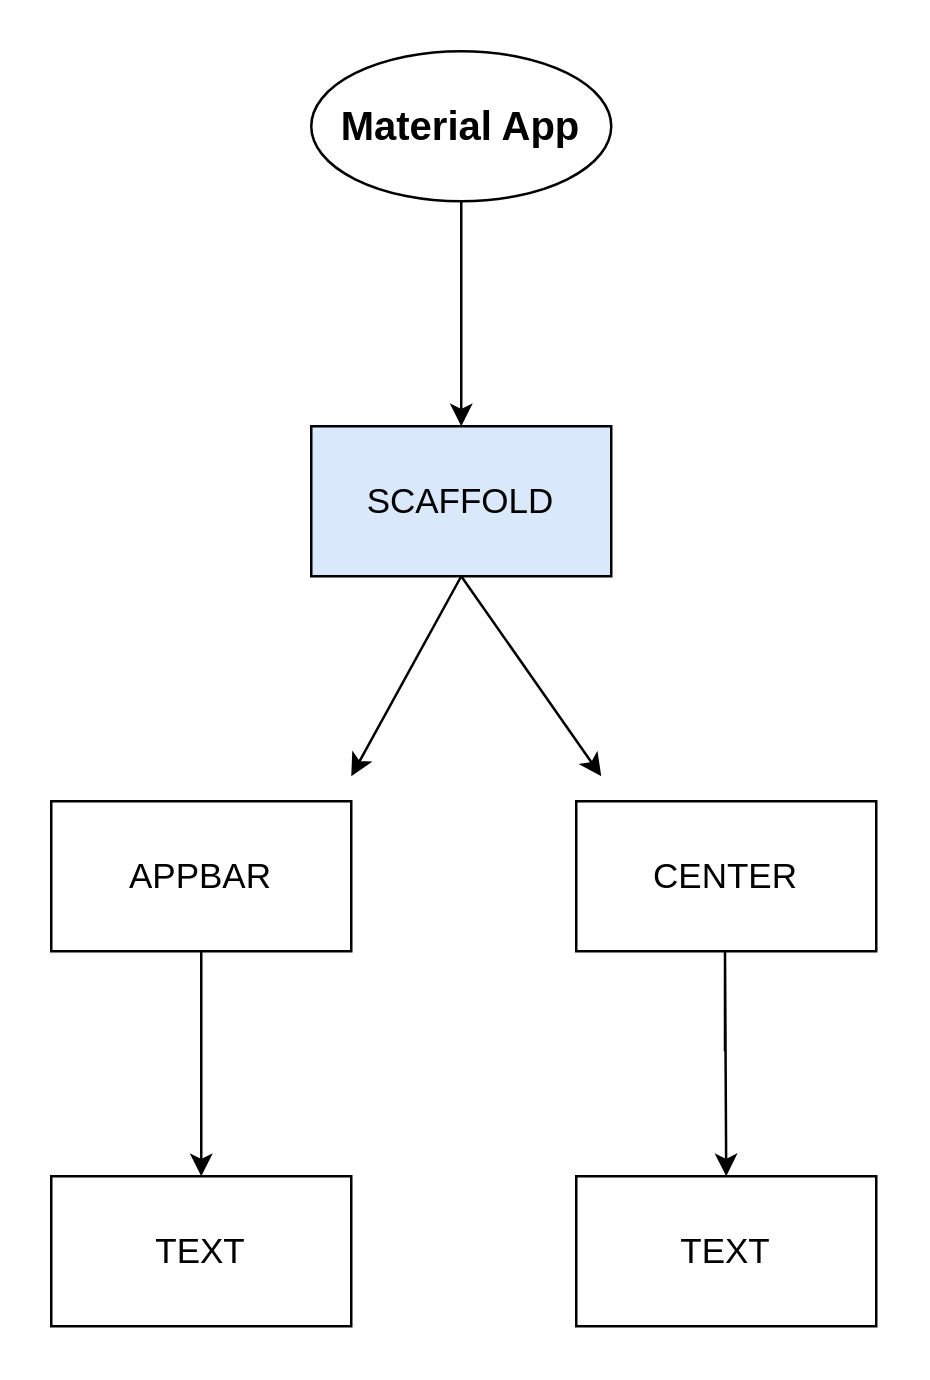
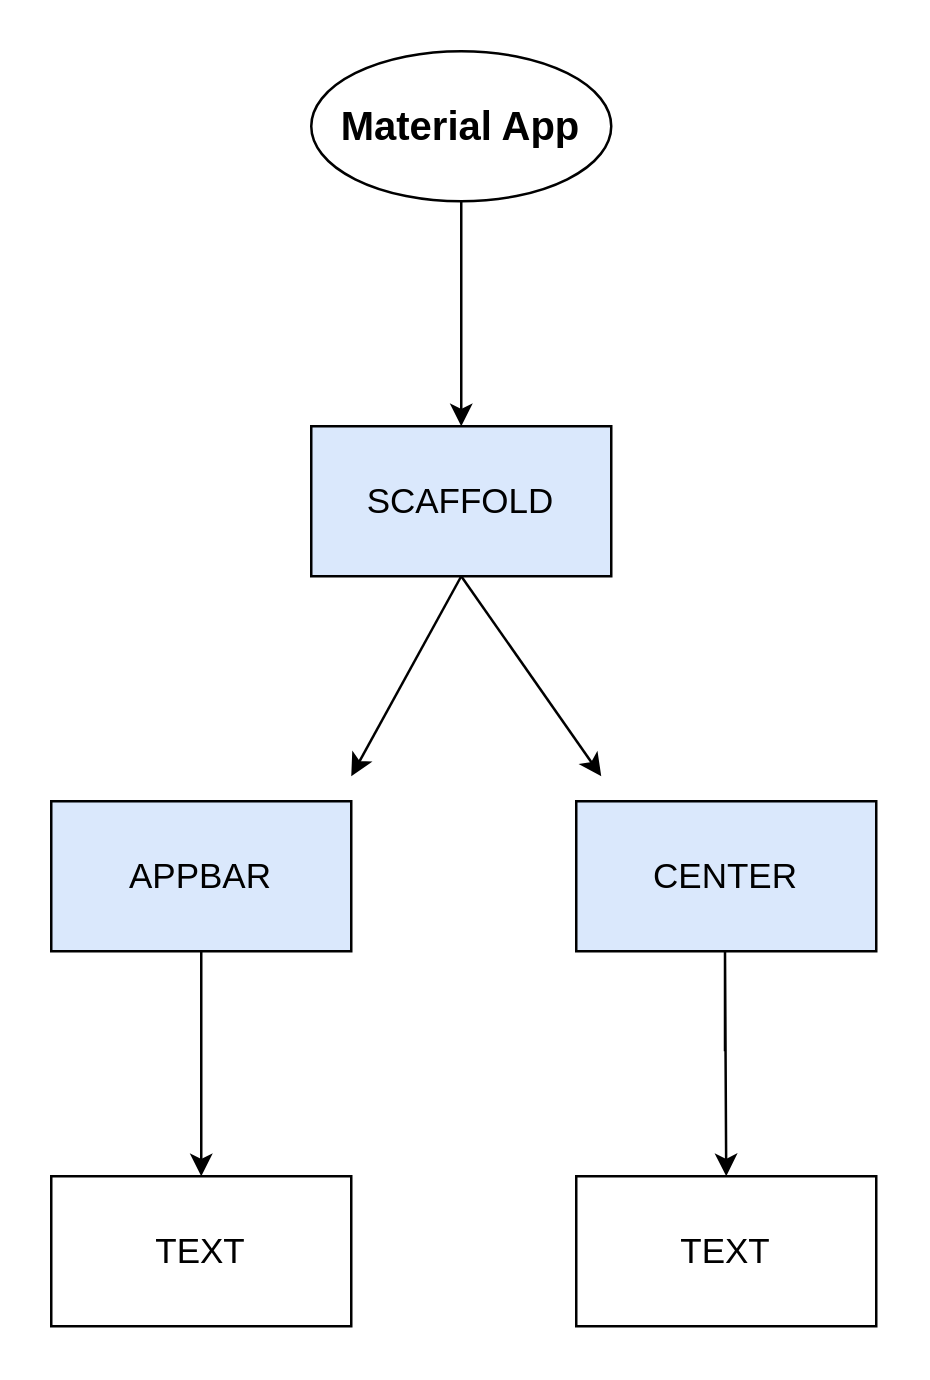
  <mxCell id="0" />
  <mxCell id="1" parent="0" />
  <mxCell id="2" value="&lt;font style=&quot;vertical-align: inherit;&quot;&gt;&lt;font style=&quot;vertical-align: inherit;&quot;&gt;&lt;b&gt;&lt;font style=&quot;font-size: 16px;&quot;&gt;Material App&lt;/font&gt;&lt;/b&gt;&lt;/font&gt;&lt;/font&gt;" style="ellipse;whiteSpace=wrap;html=1;" vertex="1" parent="1"><mxGeometry x="124" y="20" width="120" height="60" as="geometry" /></mxCell>
  <mxCell id="3" value="" style="endArrow=classic;html=1;rounded=0;" edge="1" parent="1"><mxGeometry width="50" height="50" relative="1" as="geometry"><mxPoint x="184" y="120" as="sourcePoint" /><mxPoint x="184" y="170" as="targetPoint" /><Array as="points"><mxPoint x="184" y="80" /></Array></mxGeometry></mxCell>
  <mxCell id="4" value="&lt;font style=&quot;vertical-align: inherit;&quot;&gt;&lt;font style=&quot;vertical-align: inherit; font-size: 14px;&quot;&gt;SCAFFOLD&lt;/font&gt;&lt;/font&gt;" style="rounded=0;whiteSpace=wrap;html=1;fillColor=#dae8fc;" vertex="1" parent="1"><mxGeometry x="124" y="170" width="120" height="60" as="geometry" /></mxCell>
- <mxCell id="5" value="&lt;font style=&quot;vertical-align: inherit;&quot;&gt;&lt;font style=&quot;vertical-align: inherit; font-size: 14px;&quot;&gt;APPBAR&lt;/font&gt;&lt;/font&gt;" style="rounded=0;whiteSpace=wrap;html=1;" vertex="1" parent="1"><mxGeometry x="20" y="320" width="120" height="60" as="geometry" /></mxCell>
- <mxCell id="6" value="&lt;font style=&quot;vertical-align: inherit;&quot;&gt;&lt;font style=&quot;vertical-align: inherit; font-size: 14px;&quot;&gt;&lt;font style=&quot;vertical-align: inherit;&quot;&gt;&lt;font style=&quot;vertical-align: inherit;&quot;&gt;CENTER&lt;/font&gt;&lt;/font&gt;&lt;/font&gt;&lt;/font&gt;" style="rounded=0;whiteSpace=wrap;html=1;" vertex="1" parent="1"><mxGeometry x="230" y="320" width="120" height="60" as="geometry" /></mxCell>
+ <mxCell id="5" value="&lt;font style=&quot;vertical-align: inherit;&quot;&gt;&lt;font style=&quot;vertical-align: inherit; font-size: 14px;&quot;&gt;APPBAR&lt;/font&gt;&lt;/font&gt;" style="rounded=0;whiteSpace=wrap;html=1;fillColor=#dae8fc;" vertex="1" parent="1"><mxGeometry x="20" y="320" width="120" height="60" as="geometry" /></mxCell>
+ <mxCell id="6" value="&lt;font style=&quot;vertical-align: inherit;&quot;&gt;&lt;font style=&quot;vertical-align: inherit; font-size: 14px;&quot;&gt;&lt;font style=&quot;vertical-align: inherit;&quot;&gt;&lt;font style=&quot;vertical-align: inherit;&quot;&gt;CENTER&lt;/font&gt;&lt;/font&gt;&lt;/font&gt;&lt;/font&gt;" style="rounded=0;whiteSpace=wrap;html=1;fillColor=#dae8fc;" vertex="1" parent="1"><mxGeometry x="230" y="320" width="120" height="60" as="geometry" /></mxCell>
  <mxCell id="7" value="" style="endArrow=classic;html=1;rounded=0;" edge="1" parent="1"><mxGeometry width="50" height="50" relative="1" as="geometry"><mxPoint x="184" y="230" as="sourcePoint" /><mxPoint x="240" y="310" as="targetPoint" /></mxGeometry></mxCell>
  <mxCell id="8" value="" style="endArrow=classic;html=1;rounded=0;" edge="1" parent="1"><mxGeometry width="50" height="50" relative="1" as="geometry"><mxPoint x="184" y="230" as="sourcePoint" /><mxPoint x="140" y="310" as="targetPoint" /></mxGeometry></mxCell>
  <mxCell id="9" value="&lt;font style=&quot;vertical-align: inherit;&quot;&gt;&lt;font style=&quot;vertical-align: inherit; font-size: 14px;&quot;&gt;TEXT&lt;/font&gt;&lt;/font&gt;" style="rounded=0;whiteSpace=wrap;html=1;" vertex="1" parent="1"><mxGeometry x="20" y="470" width="120" height="60" as="geometry" /></mxCell>
  <mxCell id="10" value="" style="endArrow=classic;html=1;rounded=0;" edge="1" parent="1"><mxGeometry width="50" height="50" relative="1" as="geometry"><mxPoint x="80" y="420" as="sourcePoint" /><mxPoint x="80" y="470" as="targetPoint" /><Array as="points"><mxPoint x="80" y="380" /></Array></mxGeometry></mxCell>
  <mxCell id="11" value="" style="endArrow=classic;html=1;rounded=0;entryX=0.5;entryY=0;entryDx=0;entryDy=0;" edge="1" parent="1" target="12"><mxGeometry width="50" height="50" relative="1" as="geometry"><mxPoint x="289.5" y="420" as="sourcePoint" /><mxPoint x="290" y="460" as="targetPoint" /><Array as="points"><mxPoint x="289.5" y="380" /></Array></mxGeometry></mxCell>
  <mxCell id="12" value="&lt;font style=&quot;vertical-align: inherit;&quot;&gt;&lt;font style=&quot;vertical-align: inherit; font-size: 14px;&quot;&gt;TEXT&lt;/font&gt;&lt;/font&gt;" style="rounded=0;whiteSpace=wrap;html=1;" vertex="1" parent="1"><mxGeometry x="230" y="470" width="120" height="60" as="geometry" /></mxCell>
